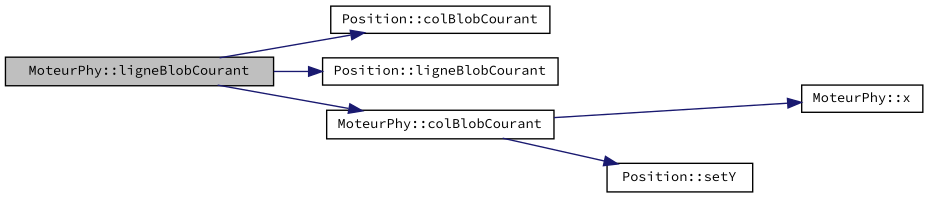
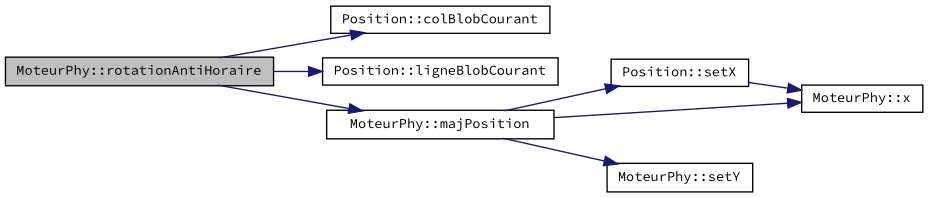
  digraph {
    fontname="Source Code Pro"
    rankdir=LR
    node [color=black fontname="Source Code Pro" fontsize=10 shape=record]
    edge [color=midnightblue fontname="Source Code Pro" fontsize=10 labelfontname=Helvetica labelfontsize=10 style=solid]
-   n1 [fillcolor=grey75 fontcolor=black height=0.2 label="MoteurPhy::ligneBlobCourant" style=filled width=0.4]
+   n1 [fillcolor=grey75 fontcolor=black height=0.2 label="MoteurPhy::rotationAntiHoraire" style=filled width=0.4]
    n2 [height=0.2 label="Position::colBlobCourant" width=0.4]
    n3 [height=0.2 label="Position::ligneBlobCourant" width=0.4]
-   n4 [height=0.2 label="MoteurPhy::colBlobCourant" width=0.4]
+   n4 [height=0.2 label="MoteurPhy::majPosition" width=0.4]
+   n5 [height=0.2 label="Position::setX" width=0.4]
    n6 [height=0.2 label="MoteurPhy::x" width=0.4]
-   n7 [height=0.2 label="Position::setY" width=0.4]
+   n7 [height=0.2 label="MoteurPhy::setY" width=0.4]
    n1 -> n2
    n1 -> n3
    n1 -> n4
+   n4 -> n5
    n4 -> n6
    n4 -> n7
+   n5 -> n6
  }
